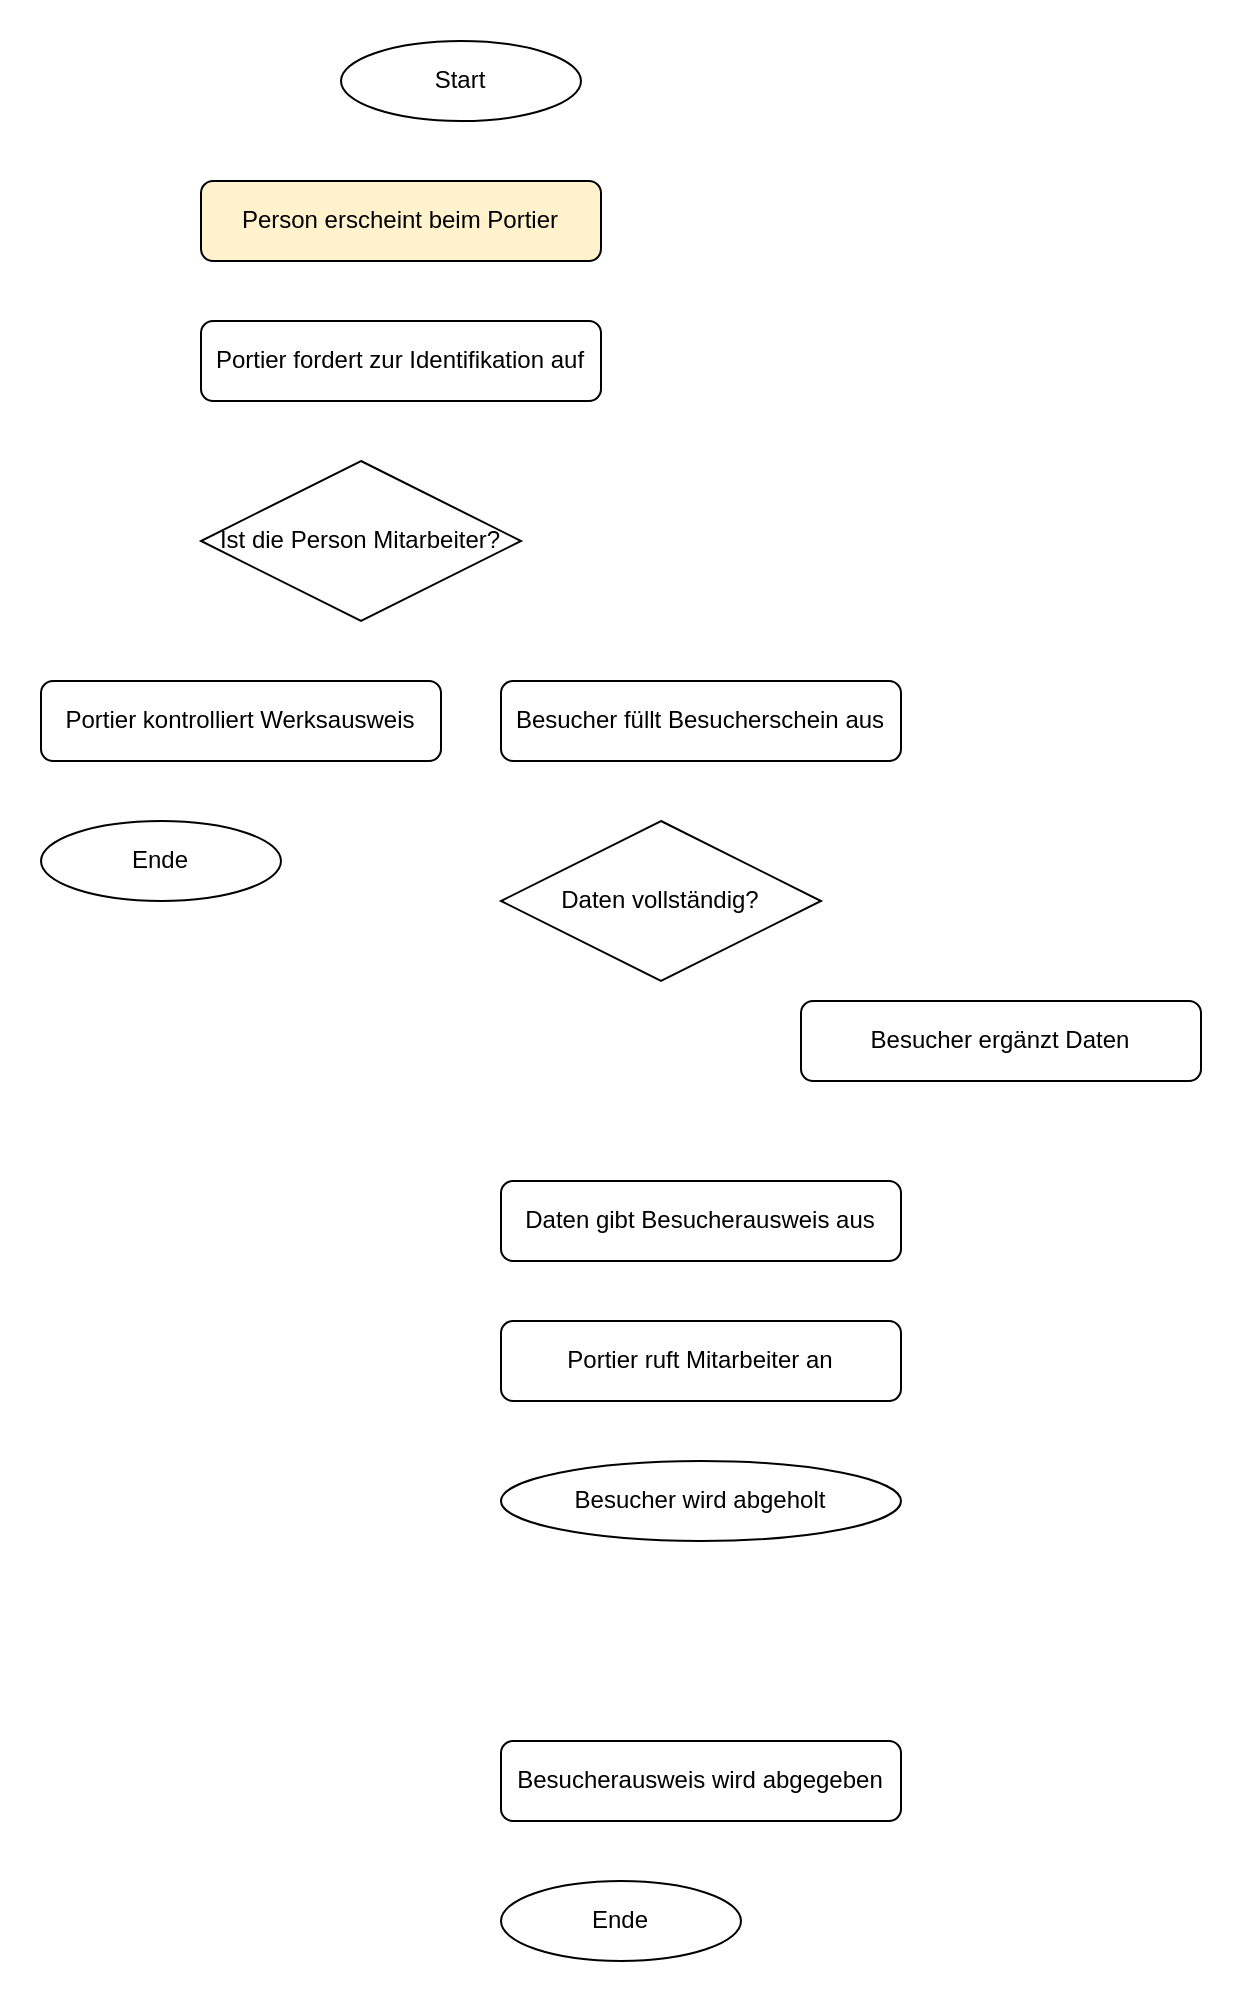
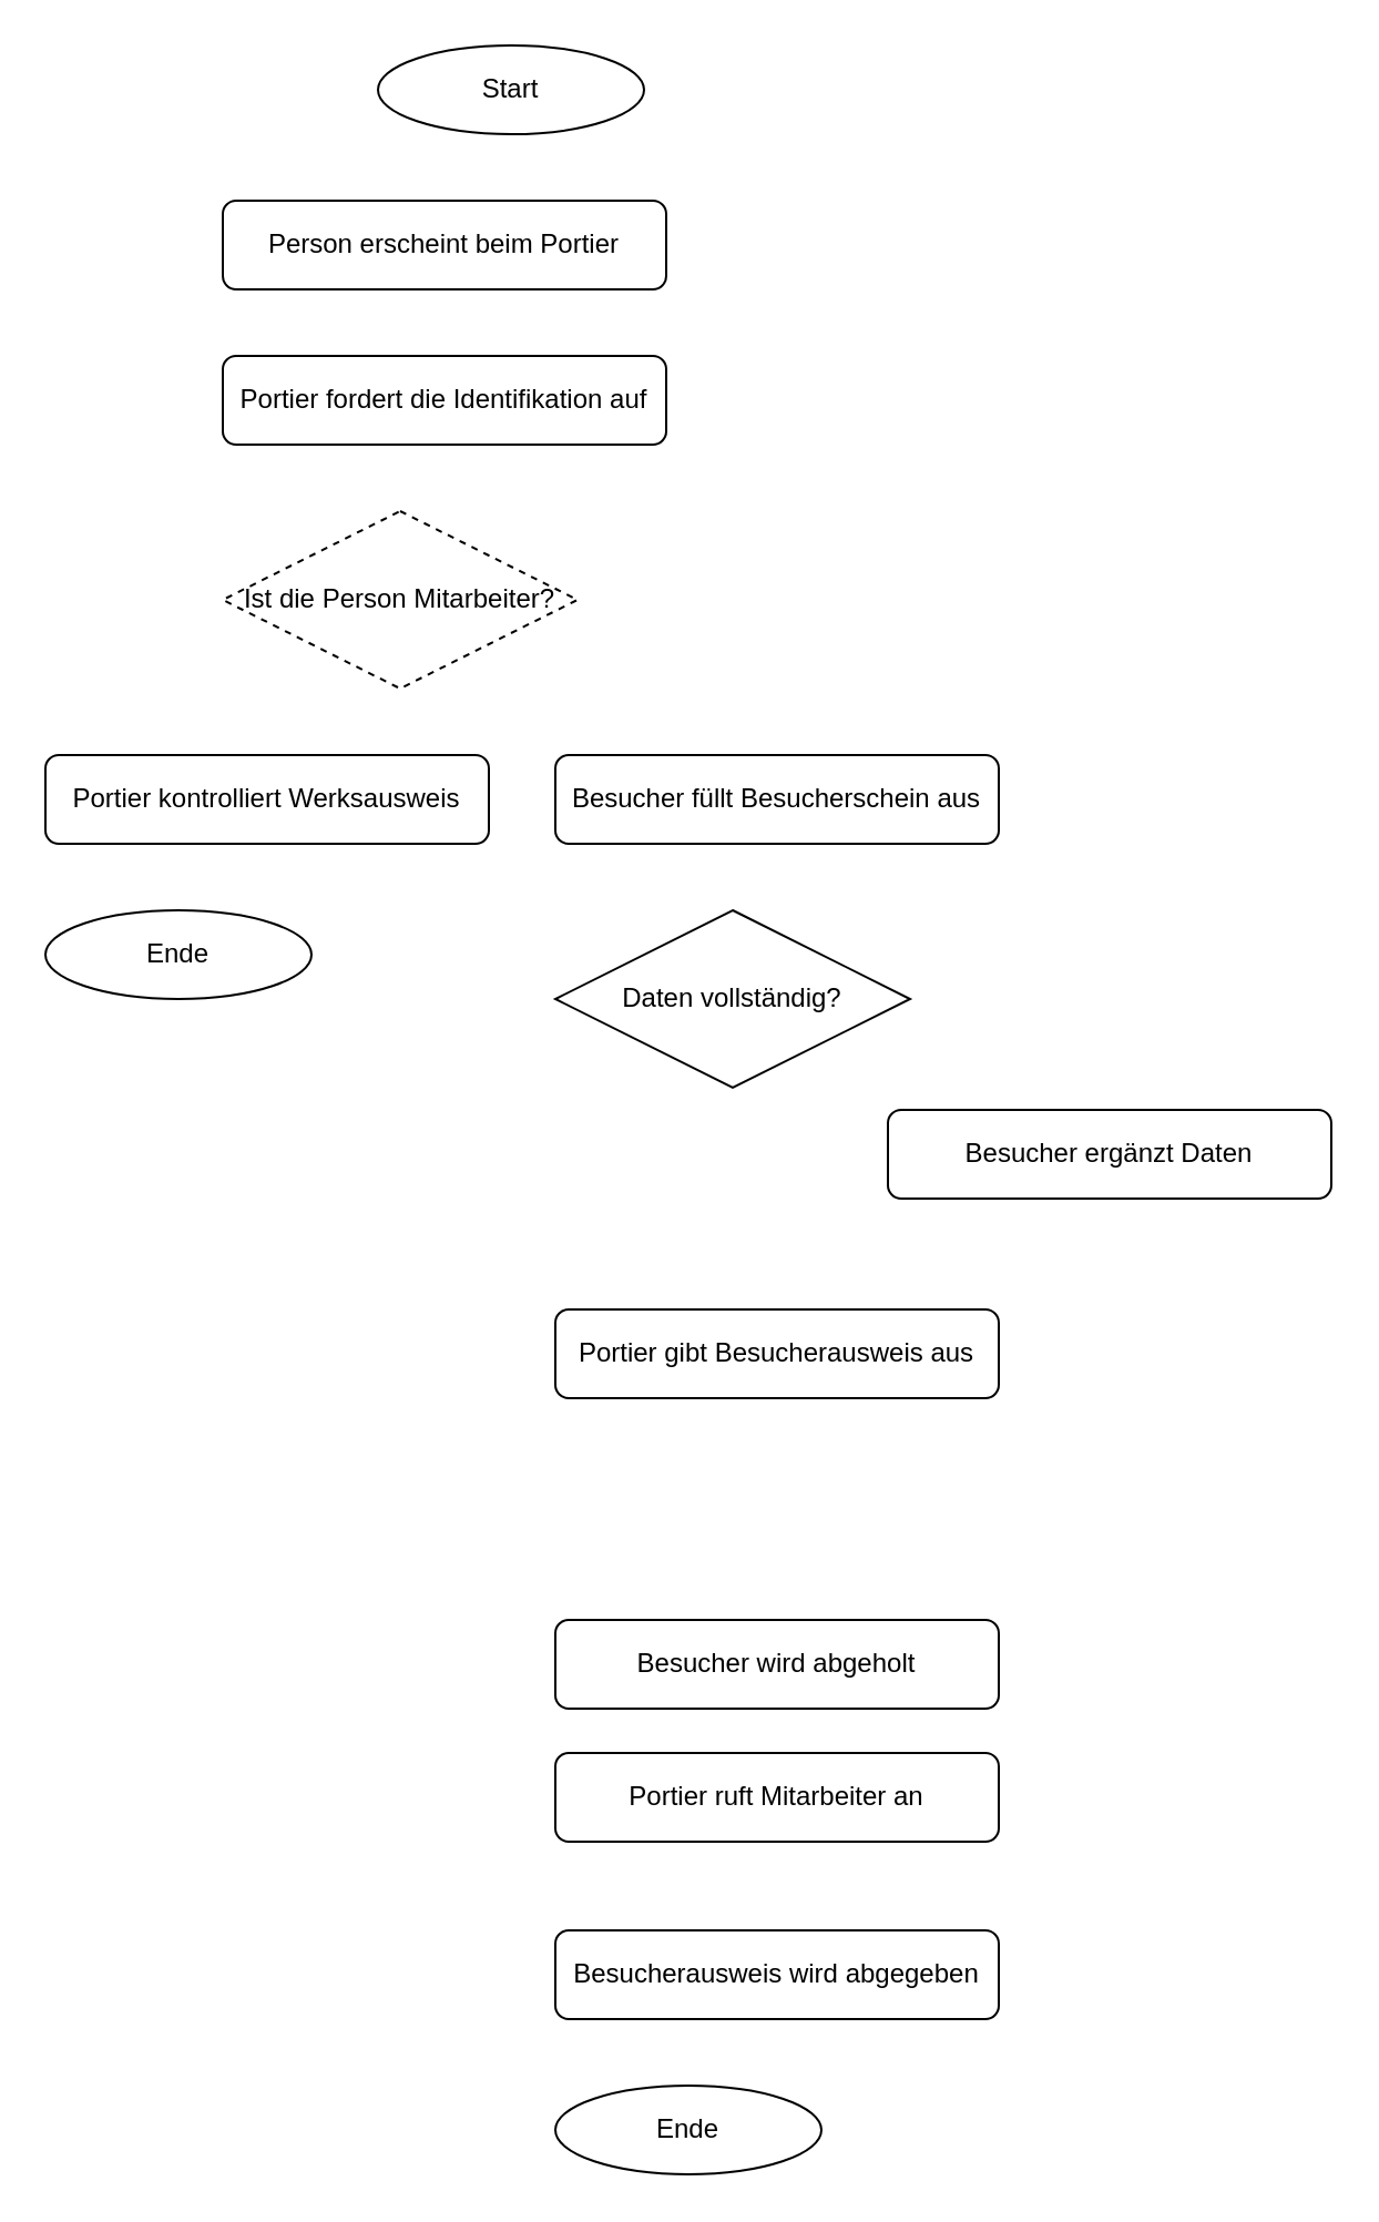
  <mxCell id="0" />
  <mxCell id="1" parent="0" />
  <mxCell id="2" value="Start" style="ellipse;whiteSpace=wrap;html=1;" vertex="1" parent="1"><mxGeometry x="170" y="20" width="120" height="40" as="geometry" /></mxCell>
- <mxCell id="3" value="Person erscheint beim Portier" style="rounded=1;whiteSpace=wrap;html=1;fillColor=#fff2cc;" vertex="1" parent="1"><mxGeometry x="100" y="90" width="200" height="40" as="geometry" /></mxCell>
- <mxCell id="4" value="Portier fordert zur Identifikation auf" style="rounded=1;whiteSpace=wrap;html=1;" vertex="1" parent="1"><mxGeometry x="100" y="160" width="200" height="40" as="geometry" /></mxCell>
- <mxCell id="5" value="Ist die Person Mitarbeiter?" style="rhombus;whiteSpace=wrap;html=1;" vertex="1" parent="1"><mxGeometry x="100" y="230" width="160" height="80" as="geometry" /></mxCell>
+ <mxCell id="3" value="Person erscheint beim Portier" style="rounded=1;whiteSpace=wrap;html=1;" vertex="1" parent="1"><mxGeometry x="100" y="90" width="200" height="40" as="geometry" /></mxCell>
+ <mxCell id="4" value="Portier fordert die Identifikation auf" style="rounded=1;whiteSpace=wrap;html=1;" vertex="1" parent="1"><mxGeometry x="100" y="160" width="200" height="40" as="geometry" /></mxCell>
+ <mxCell id="5" value="Ist die Person Mitarbeiter?" style="rhombus;whiteSpace=wrap;html=1;dashed=1;" vertex="1" parent="1"><mxGeometry x="100" y="230" width="160" height="80" as="geometry" /></mxCell>
  <mxCell id="6" value="Portier kontrolliert Werksausweis" style="rounded=1;whiteSpace=wrap;html=1;" vertex="1" parent="1"><mxGeometry x="20" y="340" width="200" height="40" as="geometry" /></mxCell>
  <mxCell id="7" value="Ende" style="ellipse;whiteSpace=wrap;html=1;" vertex="1" parent="1"><mxGeometry x="20" y="410" width="120" height="40" as="geometry" /></mxCell>
  <mxCell id="8" value="Besucher füllt Besucherschein aus" style="rounded=1;whiteSpace=wrap;html=1;" vertex="1" parent="1"><mxGeometry x="250" y="340" width="200" height="40" as="geometry" /></mxCell>
  <mxCell id="9" value="Daten vollständig?" style="rhombus;whiteSpace=wrap;html=1;" vertex="1" parent="1"><mxGeometry x="250" y="410" width="160" height="80" as="geometry" /></mxCell>
  <mxCell id="10" value="Besucher ergänzt Daten" style="rounded=1;whiteSpace=wrap;html=1;" vertex="1" parent="1"><mxGeometry x="400" y="500" width="200" height="40" as="geometry" /></mxCell>
- <mxCell id="11" value="Daten gibt Besucherausweis aus" style="rounded=1;whiteSpace=wrap;html=1;" vertex="1" parent="1"><mxGeometry x="250" y="590" width="200" height="40" as="geometry" /></mxCell>
- <mxCell id="12" value="Portier ruft Mitarbeiter an" style="rounded=1;whiteSpace=wrap;html=1;" vertex="1" parent="1"><mxGeometry x="250" y="660" width="200" height="40" as="geometry" /></mxCell>
- <mxCell id="13" value="Besucher wird abgeholt" style="ellipse;whiteSpace=wrap;html=1;" vertex="1" parent="1"><mxGeometry x="250" y="730" width="200" height="40" as="geometry" /></mxCell>
+ <mxCell id="11" value="Portier gibt Besucherausweis aus" style="rounded=1;whiteSpace=wrap;html=1;" vertex="1" parent="1"><mxGeometry x="250" y="590" width="200" height="40" as="geometry" /></mxCell>
+ <mxCell id="12" value="Portier ruft Mitarbeiter an" style="rounded=1;whiteSpace=wrap;html=1;" vertex="1" parent="1"><mxGeometry x="250" y="790" width="200" height="40" as="geometry" /></mxCell>
+ <mxCell id="13" value="Besucher wird abgeholt" style="rounded=1;whiteSpace=wrap;html=1;" vertex="1" parent="1"><mxGeometry x="250" y="730" width="200" height="40" as="geometry" /></mxCell>
  <mxCell id="14" value="Besucherausweis wird abgegeben" style="rounded=1;whiteSpace=wrap;html=1;" vertex="1" parent="1"><mxGeometry x="250" y="870" width="200" height="40" as="geometry" /></mxCell>
  <mxCell id="15" value="Ende" style="ellipse;whiteSpace=wrap;html=1;" vertex="1" parent="1"><mxGeometry x="250" y="940" width="120" height="40" as="geometry" /></mxCell>
